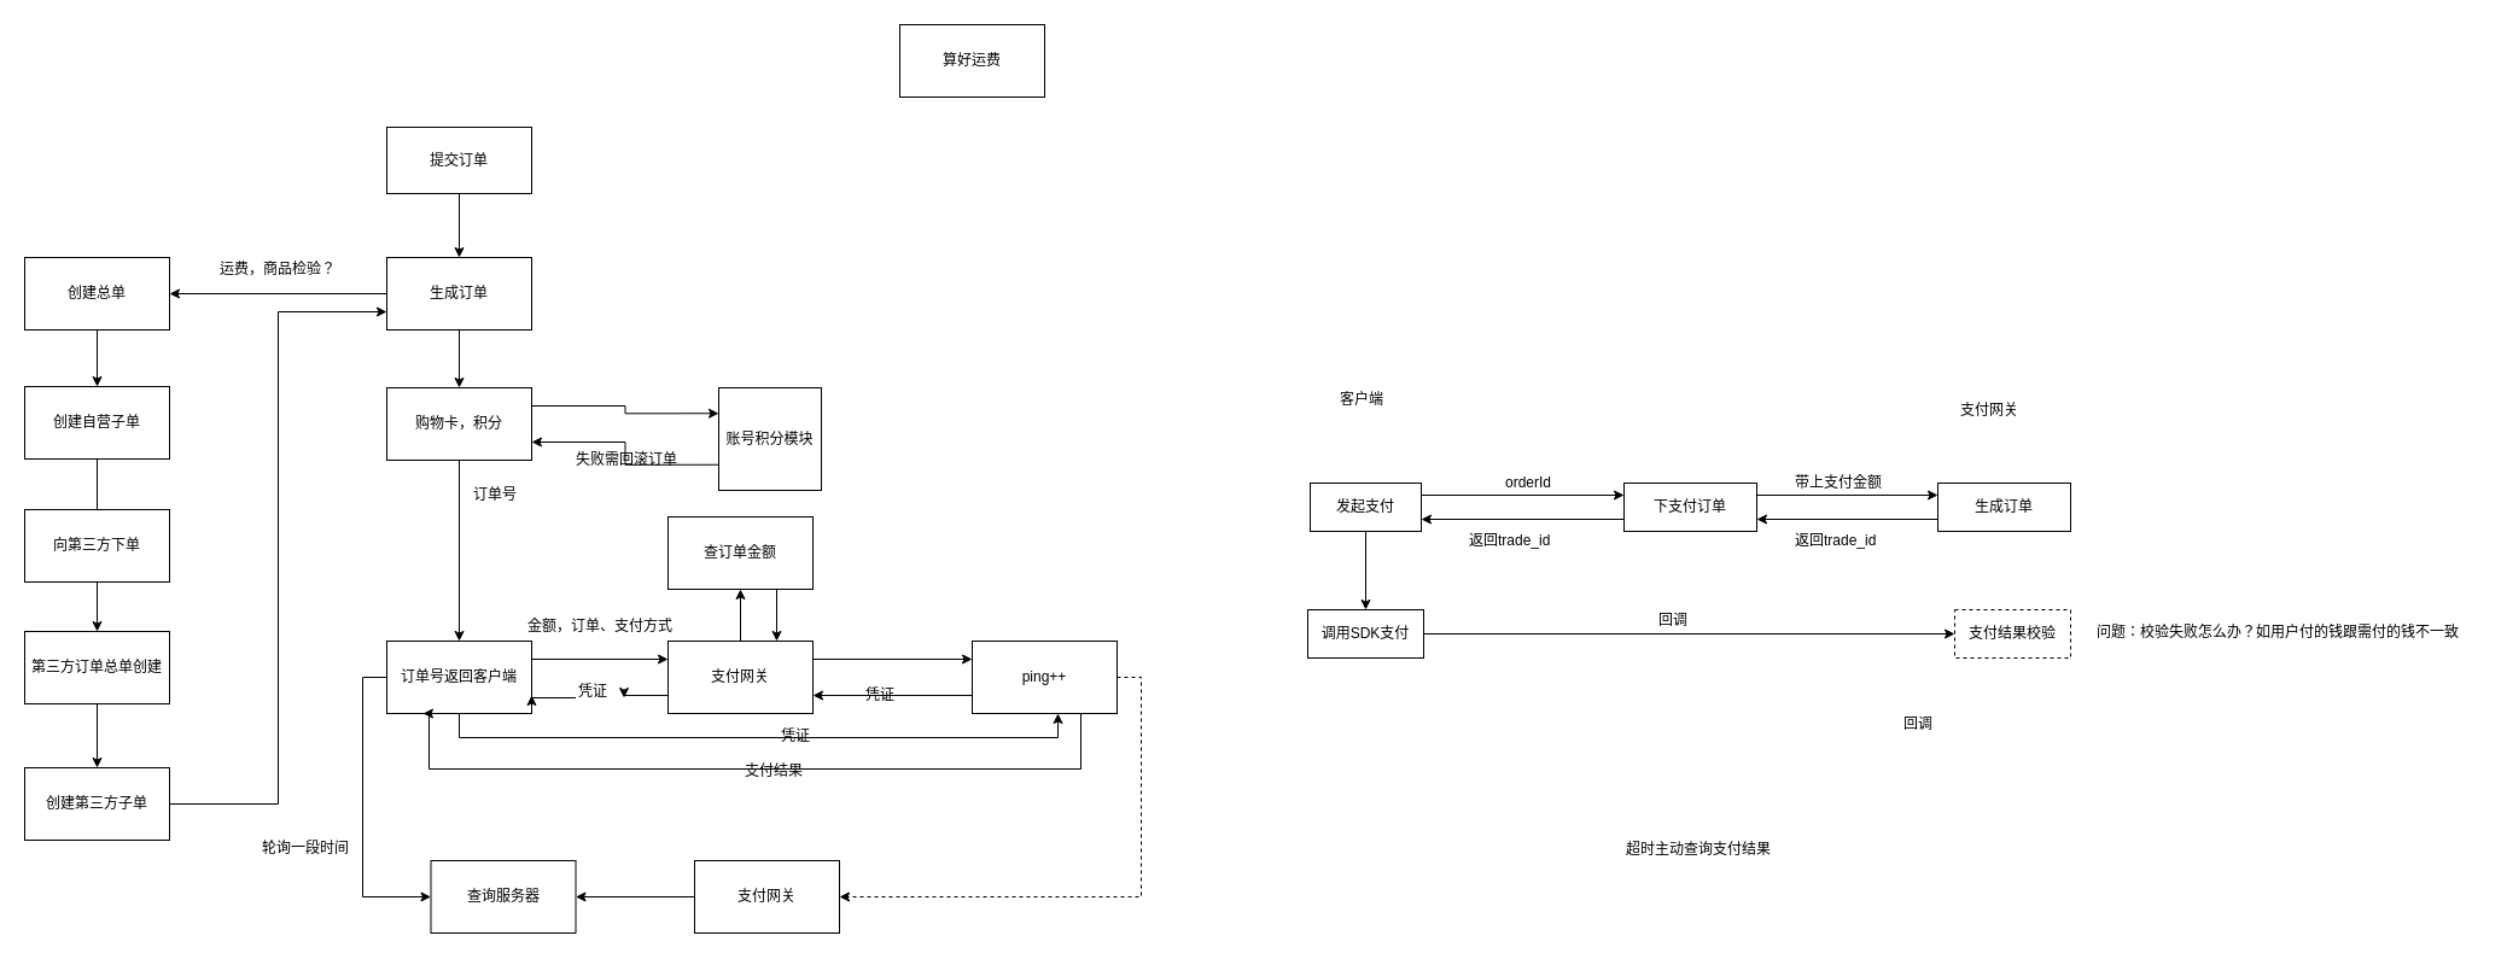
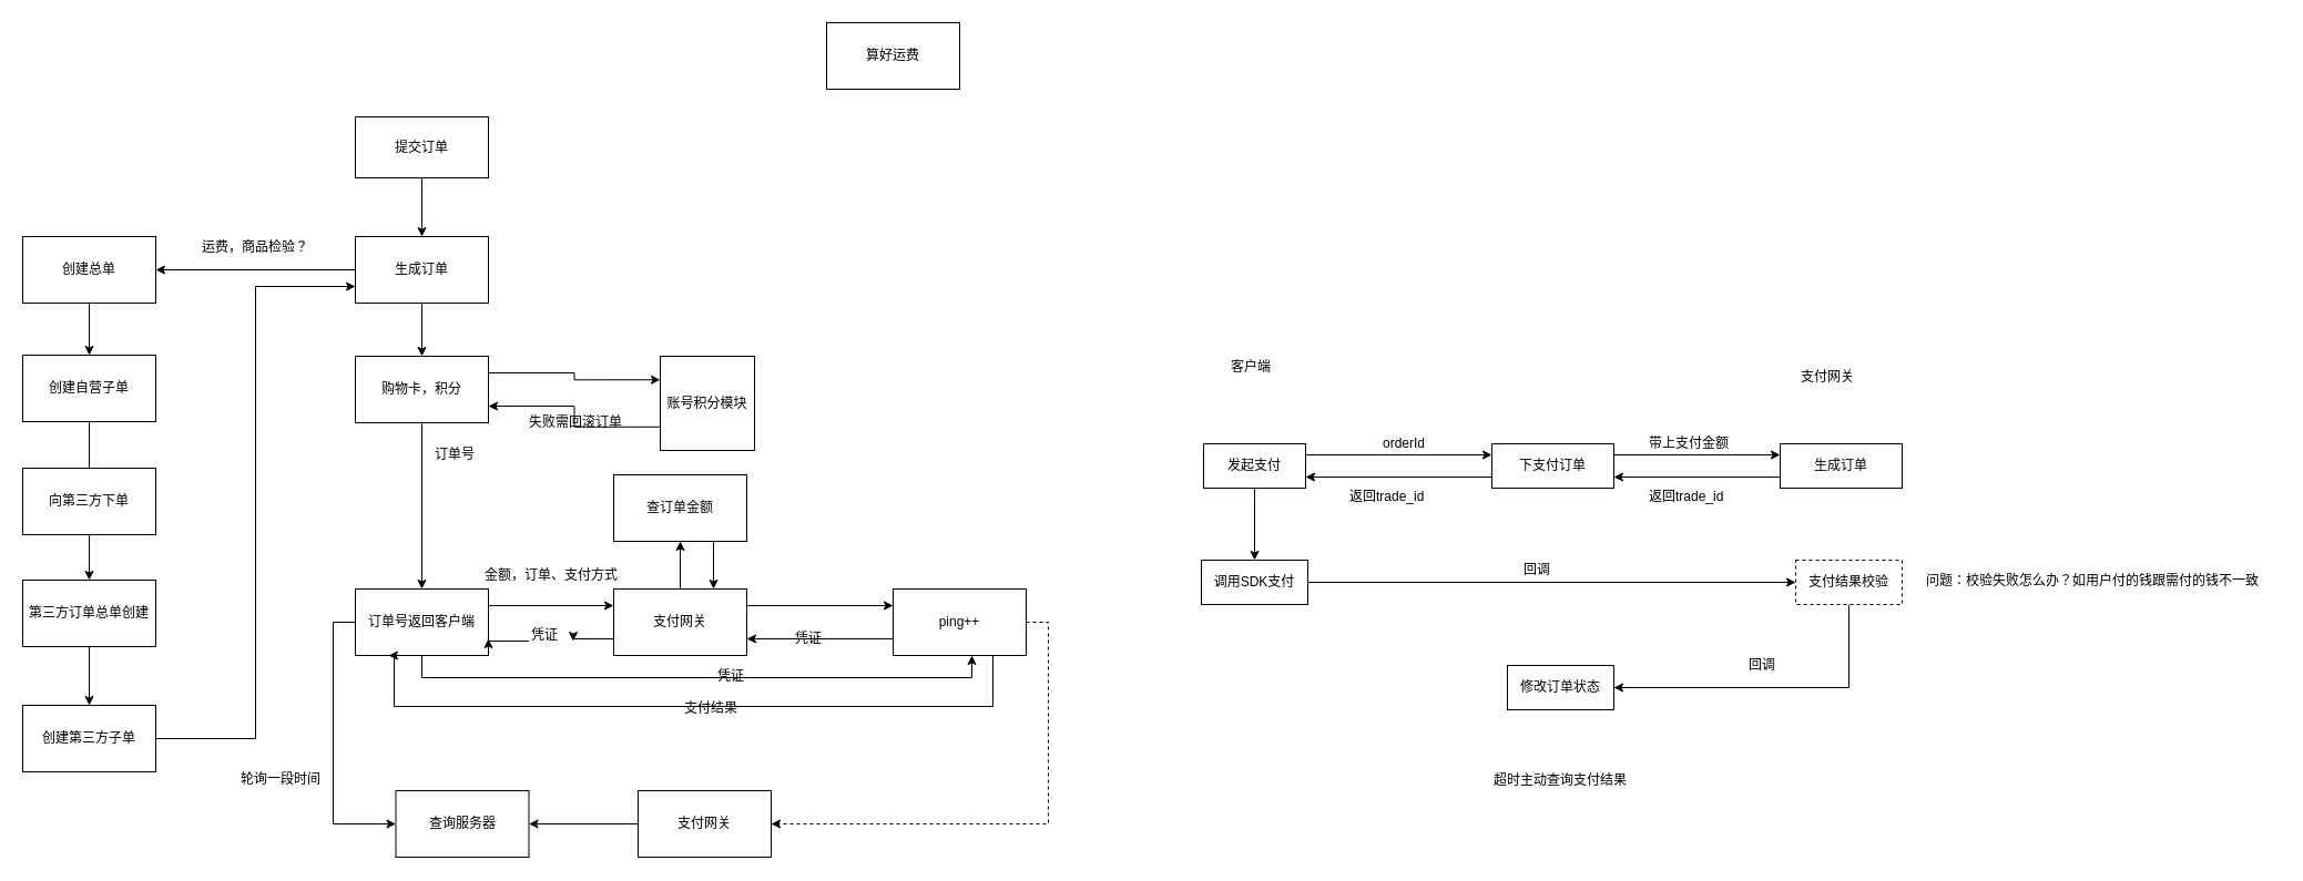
  <mxCell id="0" />
  <mxCell id="1" parent="0" />
  <mxCell id="2" style="edgeStyle=orthogonalEdgeStyle;rounded=0;orthogonalLoop=1;jettySize=auto;html=1;exitX=0.5;exitY=1;exitDx=0;exitDy=0;entryX=0.5;entryY=0;entryDx=0;entryDy=0;" edge="1" parent="1" source="3" target="32"><mxGeometry relative="1" as="geometry" /></mxCell>
  <mxCell id="3" value="提交订单" style="rounded=0;whiteSpace=wrap;html=1;" parent="1" vertex="1"><mxGeometry x="320" y="105" width="120" height="55" as="geometry" /></mxCell>
  <mxCell id="4" style="edgeStyle=orthogonalEdgeStyle;rounded=0;orthogonalLoop=1;jettySize=auto;html=1;exitX=1;exitY=0.25;exitDx=0;exitDy=0;entryX=0;entryY=0.25;entryDx=0;entryDy=0;" edge="1" parent="1" source="6" target="67"><mxGeometry relative="1" as="geometry" /></mxCell>
  <mxCell id="5" style="edgeStyle=orthogonalEdgeStyle;rounded=0;orthogonalLoop=1;jettySize=auto;html=1;entryX=0.5;entryY=0;entryDx=0;entryDy=0;" edge="1" parent="1" source="6" target="36"><mxGeometry relative="1" as="geometry" /></mxCell>
  <mxCell id="6" value="购物卡，积分" style="rounded=0;whiteSpace=wrap;html=1;" parent="1" vertex="1"><mxGeometry x="320" y="321" width="120" height="60" as="geometry" /></mxCell>
  <mxCell id="7" value="客户端" style="text;html=1;resizable=0;points=[];autosize=1;align=left;verticalAlign=top;spacingTop=-4;" parent="1" vertex="1"><mxGeometry x="1108" y="321" width="50" height="20" as="geometry" /></mxCell>
  <mxCell id="8" value="支付网关" style="text;html=1;resizable=0;points=[];autosize=1;align=left;verticalAlign=top;spacingTop=-4;" parent="1" vertex="1"><mxGeometry x="1622" y="330" width="60" height="20" as="geometry" /></mxCell>
  <mxCell id="9" style="edgeStyle=orthogonalEdgeStyle;rounded=0;orthogonalLoop=1;jettySize=auto;html=1;exitX=1;exitY=0.25;exitDx=0;exitDy=0;entryX=0;entryY=0.25;entryDx=0;entryDy=0;" parent="1" source="11" target="14" edge="1"><mxGeometry relative="1" as="geometry" /></mxCell>
  <mxCell id="10" style="edgeStyle=orthogonalEdgeStyle;rounded=0;orthogonalLoop=1;jettySize=auto;html=1;exitX=0.5;exitY=1;exitDx=0;exitDy=0;" parent="1" source="11" target="22" edge="1"><mxGeometry relative="1" as="geometry" /></mxCell>
  <mxCell id="11" value="发起支付" style="rounded=0;whiteSpace=wrap;html=1;" parent="1" vertex="1"><mxGeometry x="1085" y="400" width="92" height="40" as="geometry" /></mxCell>
  <mxCell id="12" style="edgeStyle=orthogonalEdgeStyle;rounded=0;orthogonalLoop=1;jettySize=auto;html=1;exitX=1;exitY=0.25;exitDx=0;exitDy=0;entryX=0;entryY=0.25;entryDx=0;entryDy=0;" parent="1" source="14" target="17" edge="1"><mxGeometry relative="1" as="geometry" /></mxCell>
  <mxCell id="13" style="edgeStyle=orthogonalEdgeStyle;rounded=0;orthogonalLoop=1;jettySize=auto;html=1;exitX=0;exitY=0.75;exitDx=0;exitDy=0;entryX=1;entryY=0.75;entryDx=0;entryDy=0;" parent="1" source="14" target="11" edge="1"><mxGeometry relative="1" as="geometry" /></mxCell>
  <mxCell id="14" value="下支付订单" style="rounded=0;whiteSpace=wrap;html=1;" parent="1" vertex="1"><mxGeometry x="1345" y="400" width="110" height="40" as="geometry" /></mxCell>
  <mxCell id="15" value="orderId" style="text;html=1;resizable=0;points=[];autosize=1;align=left;verticalAlign=top;spacingTop=-4;" parent="1" vertex="1"><mxGeometry x="1245" y="390" width="50" height="20" as="geometry" /></mxCell>
  <mxCell id="16" style="edgeStyle=orthogonalEdgeStyle;rounded=0;orthogonalLoop=1;jettySize=auto;html=1;exitX=0;exitY=0.75;exitDx=0;exitDy=0;entryX=1;entryY=0.75;entryDx=0;entryDy=0;" parent="1" source="17" target="14" edge="1"><mxGeometry relative="1" as="geometry" /></mxCell>
  <mxCell id="17" value="生成订单" style="rounded=0;whiteSpace=wrap;html=1;" parent="1" vertex="1"><mxGeometry x="1605" y="400" width="110" height="40" as="geometry" /></mxCell>
  <mxCell id="18" value="带上支付金额" style="text;html=1;resizable=0;points=[];autosize=1;align=left;verticalAlign=top;spacingTop=-4;" parent="1" vertex="1"><mxGeometry x="1485" y="390" width="90" height="20" as="geometry" /></mxCell>
  <mxCell id="19" value="返回trade_id" style="text;html=1;resizable=0;points=[];autosize=1;align=left;verticalAlign=top;spacingTop=-4;" parent="1" vertex="1"><mxGeometry x="1485" y="438" width="80" height="20" as="geometry" /></mxCell>
  <mxCell id="20" value="返回trade_id" style="text;html=1;resizable=0;points=[];autosize=1;align=left;verticalAlign=top;spacingTop=-4;" parent="1" vertex="1"><mxGeometry x="1215" y="438" width="80" height="20" as="geometry" /></mxCell>
  <mxCell id="21" style="edgeStyle=orthogonalEdgeStyle;rounded=0;orthogonalLoop=1;jettySize=auto;html=1;exitX=1;exitY=0.5;exitDx=0;exitDy=0;entryX=0;entryY=0.5;entryDx=0;entryDy=0;" parent="1" source="22" target="24" edge="1"><mxGeometry relative="1" as="geometry" /></mxCell>
  <mxCell id="22" value="调用SDK支付" style="rounded=0;whiteSpace=wrap;html=1;" parent="1" vertex="1"><mxGeometry x="1083" y="505" width="96" height="40" as="geometry" /></mxCell>
+ <mxCell id="23" style="edgeStyle=orthogonalEdgeStyle;rounded=0;orthogonalLoop=1;jettySize=auto;html=1;exitX=0.5;exitY=1;exitDx=0;exitDy=0;entryX=1;entryY=0.5;entryDx=0;entryDy=0;" parent="1" source="24" target="26" edge="1"><mxGeometry relative="1" as="geometry" /></mxCell>
  <mxCell id="24" value="支付结果校验" style="rounded=0;whiteSpace=wrap;html=1;dashed=1;" parent="1" vertex="1"><mxGeometry x="1619" y="505" width="96" height="40" as="geometry" /></mxCell>
  <mxCell id="25" value="回调" style="text;html=1;resizable=0;points=[];autosize=1;align=left;verticalAlign=top;spacingTop=-4;" parent="1" vertex="1"><mxGeometry x="1372" y="504" width="40" height="20" as="geometry" /></mxCell>
+ <mxCell id="26" value="修改订单状态" style="rounded=0;whiteSpace=wrap;html=1;" parent="1" vertex="1"><mxGeometry x="1359" y="600" width="96" height="40" as="geometry" /></mxCell>
  <mxCell id="27" value="回调" style="text;html=1;resizable=0;points=[];autosize=1;align=left;verticalAlign=top;spacingTop=-4;" parent="1" vertex="1"><mxGeometry x="1575" y="590" width="40" height="20" as="geometry" /></mxCell>
  <mxCell id="28" value="问题：校验失败怎么办？如用户付的钱跟需付的钱不一致&lt;br&gt;&lt;br&gt;" style="text;html=1;resizable=0;points=[];autosize=1;align=left;verticalAlign=top;spacingTop=-4;" parent="1" vertex="1"><mxGeometry x="1735" y="514" width="320" height="30" as="geometry" /></mxCell>
  <mxCell id="29" value="超时主动查询支付结果" style="text;html=1;resizable=0;points=[];autosize=1;align=left;verticalAlign=top;spacingTop=-4;" parent="1" vertex="1"><mxGeometry x="1345" y="694" width="140" height="20" as="geometry" /></mxCell>
  <mxCell id="30" style="edgeStyle=orthogonalEdgeStyle;rounded=0;orthogonalLoop=1;jettySize=auto;html=1;exitX=0;exitY=0.5;exitDx=0;exitDy=0;" edge="1" parent="1" source="32" target="38"><mxGeometry relative="1" as="geometry" /></mxCell>
  <mxCell id="31" style="edgeStyle=orthogonalEdgeStyle;rounded=0;orthogonalLoop=1;jettySize=auto;html=1;exitX=0.5;exitY=1;exitDx=0;exitDy=0;entryX=0.5;entryY=0;entryDx=0;entryDy=0;" edge="1" parent="1" source="32" target="6"><mxGeometry relative="1" as="geometry" /></mxCell>
  <mxCell id="32" value="生成订单" style="rounded=0;whiteSpace=wrap;html=1;" vertex="1" parent="1"><mxGeometry x="320" y="213" width="120" height="60" as="geometry" /></mxCell>
  <mxCell id="33" style="edgeStyle=orthogonalEdgeStyle;rounded=0;orthogonalLoop=1;jettySize=auto;html=1;exitX=1;exitY=0.25;exitDx=0;exitDy=0;entryX=0;entryY=0.25;entryDx=0;entryDy=0;" edge="1" parent="1" source="36" target="42"><mxGeometry relative="1" as="geometry" /></mxCell>
  <mxCell id="34" style="edgeStyle=orthogonalEdgeStyle;rounded=0;orthogonalLoop=1;jettySize=auto;html=1;exitX=0.5;exitY=1;exitDx=0;exitDy=0;entryX=0.592;entryY=1;entryDx=0;entryDy=0;entryPerimeter=0;" edge="1" parent="1" source="36" target="48"><mxGeometry relative="1" as="geometry" /></mxCell>
  <mxCell id="35" style="edgeStyle=orthogonalEdgeStyle;rounded=0;orthogonalLoop=1;jettySize=auto;html=1;exitX=0;exitY=0.5;exitDx=0;exitDy=0;entryX=0;entryY=0.5;entryDx=0;entryDy=0;" edge="1" parent="1" source="36" target="51"><mxGeometry relative="1" as="geometry" /></mxCell>
  <mxCell id="36" value="订单号返回客户端" style="rounded=0;whiteSpace=wrap;html=1;" vertex="1" parent="1"><mxGeometry x="320" y="531" width="120" height="60" as="geometry" /></mxCell>
  <mxCell id="37" style="edgeStyle=orthogonalEdgeStyle;rounded=0;orthogonalLoop=1;jettySize=auto;html=1;exitX=0.5;exitY=1;exitDx=0;exitDy=0;" edge="1" parent="1" source="38" target="53"><mxGeometry relative="1" as="geometry" /></mxCell>
  <mxCell id="38" value="创建总单" style="rounded=0;whiteSpace=wrap;html=1;" vertex="1" parent="1"><mxGeometry x="20" y="213" width="120" height="60" as="geometry" /></mxCell>
  <mxCell id="39" style="edgeStyle=orthogonalEdgeStyle;rounded=0;orthogonalLoop=1;jettySize=auto;html=1;exitX=1;exitY=0.25;exitDx=0;exitDy=0;entryX=0;entryY=0.25;entryDx=0;entryDy=0;" edge="1" parent="1" source="42" target="48"><mxGeometry relative="1" as="geometry" /></mxCell>
  <mxCell id="40" style="edgeStyle=orthogonalEdgeStyle;rounded=0;orthogonalLoop=1;jettySize=auto;html=1;exitX=0;exitY=0.75;exitDx=0;exitDy=0;entryX=1;entryY=0.75;entryDx=0;entryDy=0;" edge="1" parent="1" source="71" target="36"><mxGeometry relative="1" as="geometry" /></mxCell>
  <mxCell id="41" value="" style="edgeStyle=orthogonalEdgeStyle;rounded=0;orthogonalLoop=1;jettySize=auto;html=1;" edge="1" parent="1" source="42" target="44"><mxGeometry relative="1" as="geometry" /></mxCell>
  <mxCell id="42" value="支付网关" style="rounded=0;whiteSpace=wrap;html=1;" vertex="1" parent="1"><mxGeometry x="553" y="531" width="120" height="60" as="geometry" /></mxCell>
  <mxCell id="43" style="edgeStyle=orthogonalEdgeStyle;rounded=0;orthogonalLoop=1;jettySize=auto;html=1;exitX=0.75;exitY=1;exitDx=0;exitDy=0;entryX=0.75;entryY=0;entryDx=0;entryDy=0;" edge="1" parent="1" source="44" target="42"><mxGeometry relative="1" as="geometry" /></mxCell>
  <mxCell id="44" value="查订单金额" style="rounded=0;whiteSpace=wrap;html=1;" vertex="1" parent="1"><mxGeometry x="553" y="428" width="120" height="60" as="geometry" /></mxCell>
  <mxCell id="45" style="edgeStyle=orthogonalEdgeStyle;rounded=0;orthogonalLoop=1;jettySize=auto;html=1;exitX=0;exitY=0.75;exitDx=0;exitDy=0;entryX=1;entryY=0.75;entryDx=0;entryDy=0;" edge="1" parent="1" source="48" target="42"><mxGeometry relative="1" as="geometry" /></mxCell>
  <mxCell id="46" style="edgeStyle=orthogonalEdgeStyle;rounded=0;orthogonalLoop=1;jettySize=auto;html=1;exitX=1;exitY=0.5;exitDx=0;exitDy=0;entryX=1;entryY=0.5;entryDx=0;entryDy=0;dashed=1;" edge="1" parent="1" source="48" target="50"><mxGeometry relative="1" as="geometry" /></mxCell>
  <mxCell id="47" style="edgeStyle=orthogonalEdgeStyle;rounded=0;orthogonalLoop=1;jettySize=auto;html=1;exitX=0.75;exitY=1;exitDx=0;exitDy=0;entryX=0.25;entryY=1;entryDx=0;entryDy=0;" edge="1" parent="1" source="48" target="36"><mxGeometry relative="1" as="geometry"><Array as="points"><mxPoint x="895" y="637" /><mxPoint x="355" y="637" /></Array></mxGeometry></mxCell>
  <mxCell id="48" value="ping++" style="rounded=0;whiteSpace=wrap;html=1;" vertex="1" parent="1"><mxGeometry x="805" y="531" width="120" height="60" as="geometry" /></mxCell>
  <mxCell id="49" style="edgeStyle=orthogonalEdgeStyle;rounded=0;orthogonalLoop=1;jettySize=auto;html=1;exitX=0;exitY=0.5;exitDx=0;exitDy=0;entryX=1;entryY=0.5;entryDx=0;entryDy=0;" edge="1" parent="1" source="50" target="51"><mxGeometry relative="1" as="geometry" /></mxCell>
  <mxCell id="50" value="支付网关" style="rounded=0;whiteSpace=wrap;html=1;" vertex="1" parent="1"><mxGeometry x="575" y="713" width="120" height="60" as="geometry" /></mxCell>
  <mxCell id="51" value="查询服务器&lt;br&gt;" style="rounded=0;whiteSpace=wrap;html=1;" vertex="1" parent="1"><mxGeometry x="356.5" y="713" width="120" height="60" as="geometry" /></mxCell>
  <mxCell id="52" style="edgeStyle=orthogonalEdgeStyle;rounded=0;orthogonalLoop=1;jettySize=auto;html=1;exitX=0.5;exitY=1;exitDx=0;exitDy=0;endArrow=none;" edge="1" parent="1" source="53" target="55"><mxGeometry relative="1" as="geometry" /></mxCell>
  <mxCell id="53" value="创建自营子单" style="rounded=0;whiteSpace=wrap;html=1;" vertex="1" parent="1"><mxGeometry x="20" y="320" width="120" height="60" as="geometry" /></mxCell>
  <mxCell id="54" style="edgeStyle=orthogonalEdgeStyle;rounded=0;orthogonalLoop=1;jettySize=auto;html=1;exitX=0.5;exitY=1;exitDx=0;exitDy=0;entryX=0.5;entryY=0;entryDx=0;entryDy=0;" edge="1" parent="1" source="55" target="59"><mxGeometry relative="1" as="geometry" /></mxCell>
  <mxCell id="55" value="向第三方下单" style="rounded=0;whiteSpace=wrap;html=1;" vertex="1" parent="1"><mxGeometry x="20" y="422" width="120" height="60" as="geometry" /></mxCell>
  <mxCell id="56" style="edgeStyle=orthogonalEdgeStyle;rounded=0;orthogonalLoop=1;jettySize=auto;html=1;exitX=1;exitY=0.5;exitDx=0;exitDy=0;entryX=0;entryY=0.75;entryDx=0;entryDy=0;" edge="1" parent="1" source="57" target="32"><mxGeometry relative="1" as="geometry" /></mxCell>
  <mxCell id="57" value="创建第三方子单" style="rounded=0;whiteSpace=wrap;html=1;" vertex="1" parent="1"><mxGeometry x="20" y="636" width="120" height="60" as="geometry" /></mxCell>
  <mxCell id="58" style="edgeStyle=orthogonalEdgeStyle;rounded=0;orthogonalLoop=1;jettySize=auto;html=1;exitX=0.5;exitY=1;exitDx=0;exitDy=0;entryX=0.5;entryY=0;entryDx=0;entryDy=0;" edge="1" parent="1" source="59" target="57"><mxGeometry relative="1" as="geometry" /></mxCell>
  <mxCell id="59" value="第三方订单总单创建" style="rounded=0;whiteSpace=wrap;html=1;" vertex="1" parent="1"><mxGeometry x="20" y="523" width="120" height="60" as="geometry" /></mxCell>
  <mxCell id="60" value="算好运费" style="rounded=0;whiteSpace=wrap;html=1;" vertex="1" parent="1"><mxGeometry x="745" y="20" width="120" height="60" as="geometry" /></mxCell>
  <mxCell id="61" value="金额，订单、支付方式" style="text;html=1;resizable=0;points=[];autosize=1;align=left;verticalAlign=top;spacingTop=-4;" vertex="1" parent="1"><mxGeometry x="435" y="509" width="140" height="20" as="geometry" /></mxCell>
  <mxCell id="62" value="凭证" style="text;html=1;resizable=0;points=[];autosize=1;align=left;verticalAlign=top;spacingTop=-4;" vertex="1" parent="1"><mxGeometry x="715" y="566" width="40" height="20" as="geometry" /></mxCell>
  <mxCell id="63" value="支付结果" style="text;html=1;resizable=0;points=[];autosize=1;align=left;verticalAlign=top;spacingTop=-4;" vertex="1" parent="1"><mxGeometry x="615" y="629" width="60" height="20" as="geometry" /></mxCell>
  <mxCell id="64" value="凭证" style="text;html=1;resizable=0;points=[];autosize=1;align=left;verticalAlign=top;spacingTop=-4;" vertex="1" parent="1"><mxGeometry x="645" y="600" width="40" height="20" as="geometry" /></mxCell>
  <mxCell id="65" value="轮询一段时间" style="text;html=1;resizable=0;points=[];autosize=1;align=left;verticalAlign=top;spacingTop=-4;" vertex="1" parent="1"><mxGeometry x="215" y="693" width="90" height="20" as="geometry" /></mxCell>
  <mxCell id="66" style="edgeStyle=orthogonalEdgeStyle;rounded=0;orthogonalLoop=1;jettySize=auto;html=1;exitX=0;exitY=0.75;exitDx=0;exitDy=0;entryX=1;entryY=0.75;entryDx=0;entryDy=0;" edge="1" parent="1" source="67" target="6"><mxGeometry relative="1" as="geometry" /></mxCell>
  <mxCell id="67" value="账号积分模块" style="rounded=0;whiteSpace=wrap;html=1;" vertex="1" parent="1"><mxGeometry x="595" y="321" width="85" height="85" as="geometry" /></mxCell>
  <mxCell id="68" value="&lt;span&gt;运费，商品检验？&lt;/span&gt;" style="text;html=1;resizable=0;points=[];autosize=1;align=left;verticalAlign=top;spacingTop=-4;" vertex="1" parent="1"><mxGeometry x="180" y="213" width="110" height="20" as="geometry" /></mxCell>
  <mxCell id="69" value="失败需回滚订单" style="text;html=1;resizable=0;points=[];autosize=1;align=left;verticalAlign=top;spacingTop=-4;" vertex="1" parent="1"><mxGeometry x="475" y="371" width="100" height="20" as="geometry" /></mxCell>
  <mxCell id="70" value="订单号" style="text;html=1;resizable=0;points=[];autosize=1;align=left;verticalAlign=top;spacingTop=-4;" vertex="1" parent="1"><mxGeometry x="390" y="399.5" width="50" height="20" as="geometry" /></mxCell>
  <mxCell id="71" value="凭证" style="text;html=1;resizable=0;points=[];autosize=1;align=left;verticalAlign=top;spacingTop=-4;" vertex="1" parent="1"><mxGeometry x="476.5" y="563" width="40" height="20" as="geometry" /></mxCell>
  <mxCell id="72" style="edgeStyle=orthogonalEdgeStyle;rounded=0;orthogonalLoop=1;jettySize=auto;html=1;exitX=0;exitY=0.75;exitDx=0;exitDy=0;entryX=1;entryY=0.75;entryDx=0;entryDy=0;" edge="1" parent="1" source="42" target="71"><mxGeometry relative="1" as="geometry"><mxPoint x="553" y="576" as="sourcePoint" /><mxPoint x="440" y="576" as="targetPoint" /></mxGeometry></mxCell>
